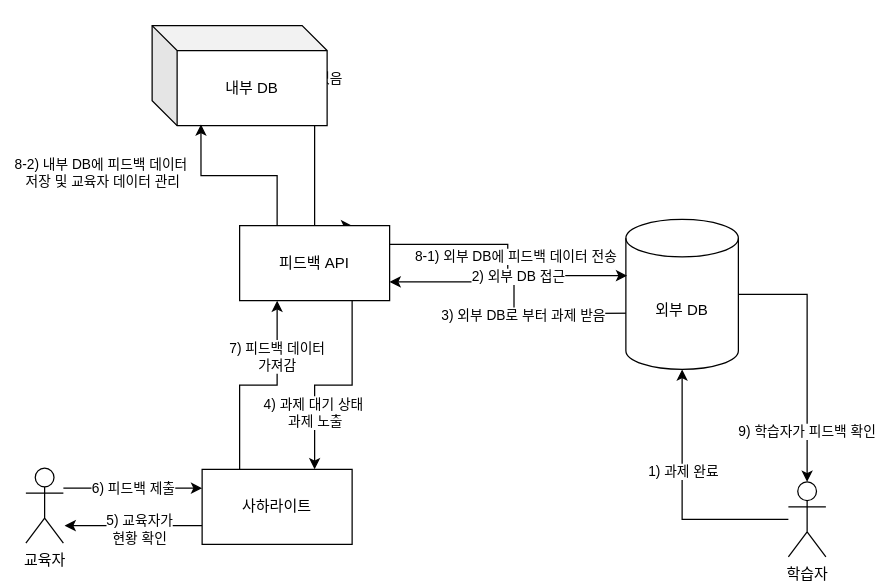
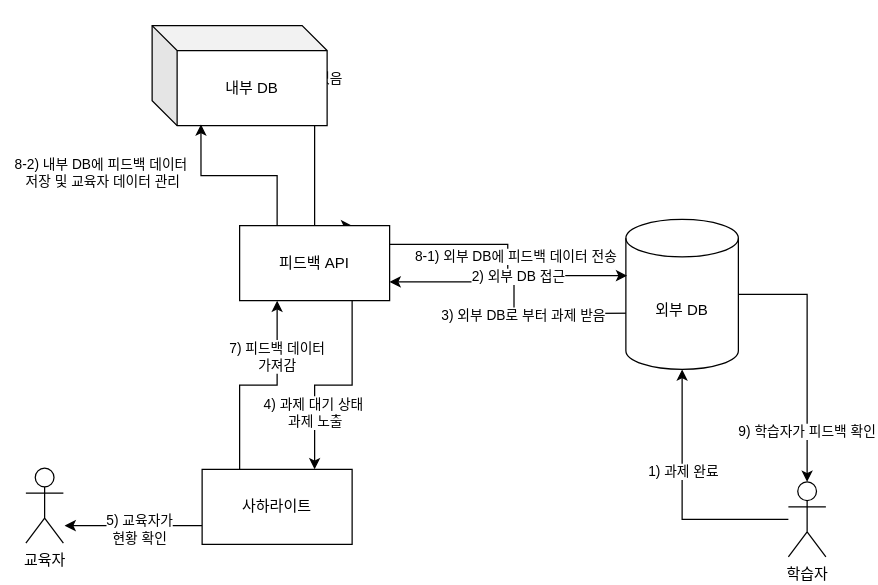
  <mxCell id="0" />
  <mxCell id="1" parent="0" />
  <mxCell id="2" value="" style="edgeStyle=orthogonalEdgeStyle;rounded=0;orthogonalLoop=1;jettySize=auto;html=1;entryX=1;entryY=0.75;entryDx=0;entryDy=0;" edge="1" parent="1" target="15"><mxGeometry relative="1" as="geometry"><mxPoint x="510" y="250" as="sourcePoint" /><mxPoint x="435" y="235" as="targetPoint" /></mxGeometry></mxCell>
  <mxCell id="3" value="3) 외부 DB로 부터 과제 받음" style="edgeLabel;html=1;align=center;verticalAlign=middle;resizable=0;points=[];" vertex="1" connectable="0" parent="2"><mxGeometry x="-0.17" y="1" relative="1" as="geometry"><mxPoint as="offset" /></mxGeometry></mxCell>
  <mxCell id="4" value="9) 학습자가 피드백 확인" style="edgeStyle=orthogonalEdgeStyle;rounded=0;orthogonalLoop=1;jettySize=auto;html=1;entryX=0.5;entryY=0;entryDx=0;entryDy=0;entryPerimeter=0;" edge="1" parent="1" source="5" target="8"><mxGeometry x="0.61" relative="1" as="geometry"><mxPoint x="655" y="235" as="targetPoint" /><mxPoint as="offset" /></mxGeometry></mxCell>
  <mxCell id="5" value="외부 DB" style="shape=cylinder3;whiteSpace=wrap;html=1;boundedLbl=1;backgroundOutline=1;size=15;" vertex="1" parent="1"><mxGeometry x="500" y="175" width="90" height="120" as="geometry" /></mxCell>
  <mxCell id="6" value="" style="edgeStyle=orthogonalEdgeStyle;rounded=0;orthogonalLoop=1;jettySize=auto;html=1;" edge="1" parent="1" source="8" target="5"><mxGeometry relative="1" as="geometry" /></mxCell>
  <mxCell id="7" value="1) 과제 완료" style="edgeLabel;html=1;align=center;verticalAlign=middle;resizable=0;points=[];" vertex="1" connectable="0" parent="6"><mxGeometry x="0.21" relative="1" as="geometry"><mxPoint as="offset" /></mxGeometry></mxCell>
  <mxCell id="8" value="학습자" style="shape=umlActor;verticalLabelPosition=bottom;verticalAlign=top;html=1;outlineConnect=0;" vertex="1" parent="1"><mxGeometry x="630" y="385" width="30" height="60" as="geometry" /></mxCell>
  <mxCell id="9" value="원할 때 데이터 볼 수 있음" style="edgeStyle=orthogonalEdgeStyle;rounded=0;orthogonalLoop=1;jettySize=auto;html=1;entryX=0.75;entryY=0;entryDx=0;entryDy=0;exitX=0.775;exitY=0.988;exitDx=0;exitDy=0;exitPerimeter=0;" edge="1" parent="1" source="10" target="15"><mxGeometry x="-1" y="68" relative="1" as="geometry"><Array as="points"><mxPoint x="251" y="95" /></Array><mxPoint x="53" y="-37" as="offset" /></mxGeometry></mxCell>
  <mxCell id="10" value="내부 DB" style="shape=cube;whiteSpace=wrap;html=1;boundedLbl=1;backgroundOutline=1;darkOpacity=0.05;darkOpacity2=0.1;" vertex="1" parent="1"><mxGeometry x="121" y="20" width="140" height="80" as="geometry" /></mxCell>
  <mxCell id="11" value="8-1) 외부 DB에 피드백 데이터 전송" style="edgeStyle=orthogonalEdgeStyle;rounded=0;orthogonalLoop=1;jettySize=auto;html=1;exitX=1;exitY=0.25;exitDx=0;exitDy=0;entryX=0.011;entryY=0.375;entryDx=0;entryDy=0;entryPerimeter=0;" edge="1" parent="1" source="15" target="5"><mxGeometry x="0.173" y="15" relative="1" as="geometry"><mxPoint x="300" y="235" as="targetPoint" /><mxPoint as="offset" /></mxGeometry></mxCell>
  <mxCell id="12" value="2) 외부 DB 접근" style="edgeLabel;html=1;align=center;verticalAlign=middle;resizable=0;points=[];" vertex="1" connectable="0" parent="11"><mxGeometry x="0.182" relative="1" as="geometry"><mxPoint as="offset" /></mxGeometry></mxCell>
  <mxCell id="13" value="8-2) 내부 DB에 피드백 데이터&lt;br&gt;&amp;nbsp;저장&amp;nbsp;및 교육자 데이터 관리" style="edgeStyle=orthogonalEdgeStyle;rounded=0;orthogonalLoop=1;jettySize=auto;html=1;entryX=0.279;entryY=0.988;entryDx=0;entryDy=0;entryPerimeter=0;exitX=0.25;exitY=0;exitDx=0;exitDy=0;" edge="1" parent="1" source="15" target="10"><mxGeometry x="0.448" y="80" relative="1" as="geometry"><mxPoint as="offset" /></mxGeometry></mxCell>
  <mxCell id="14" value="4)&amp;nbsp;과제 대기 상태&lt;br&gt;&amp;nbsp;과제 노출" style="edgeStyle=orthogonalEdgeStyle;rounded=0;orthogonalLoop=1;jettySize=auto;html=1;entryX=0.75;entryY=0;entryDx=0;entryDy=0;exitX=0.75;exitY=1;exitDx=0;exitDy=0;" edge="1" parent="1" source="15" target="19"><mxGeometry x="0.455" y="-1" relative="1" as="geometry"><mxPoint as="offset" /></mxGeometry></mxCell>
  <mxCell id="15" value="피드백 API" style="rounded=0;whiteSpace=wrap;html=1;" vertex="1" parent="1"><mxGeometry x="191" y="180" width="120" height="60" as="geometry" /></mxCell>
  <mxCell id="16" value="7) 피드백 데이터&lt;br&gt;가져감" style="edgeStyle=orthogonalEdgeStyle;rounded=0;orthogonalLoop=1;jettySize=auto;html=1;exitX=0.25;exitY=0;exitDx=0;exitDy=0;entryX=0.25;entryY=1;entryDx=0;entryDy=0;" edge="1" parent="1" source="19" target="15"><mxGeometry x="0.455" relative="1" as="geometry"><mxPoint as="offset" /></mxGeometry></mxCell>
  <mxCell id="17" value="" style="edgeStyle=orthogonalEdgeStyle;rounded=0;orthogonalLoop=1;jettySize=auto;html=1;exitX=0;exitY=0.75;exitDx=0;exitDy=0;" edge="1" parent="1" source="19"><mxGeometry relative="1" as="geometry"><mxPoint x="51" y="420" as="targetPoint" /></mxGeometry></mxCell>
  <mxCell id="18" value="5) 교육자가 &lt;br&gt;현황 확인" style="edgeLabel;html=1;align=center;verticalAlign=middle;resizable=0;points=[];" vertex="1" connectable="0" parent="17"><mxGeometry x="0.309" y="2" relative="1" as="geometry"><mxPoint x="21" as="offset" /></mxGeometry></mxCell>
  <mxCell id="19" value="사하라이트" style="rounded=0;whiteSpace=wrap;html=1;" vertex="1" parent="1"><mxGeometry x="161" y="375" width="120" height="60" as="geometry" /></mxCell>
- <mxCell id="20" value="6) 피드백 제출" style="edgeStyle=orthogonalEdgeStyle;rounded=0;orthogonalLoop=1;jettySize=auto;html=1;entryX=0;entryY=0.25;entryDx=0;entryDy=0;" edge="1" parent="1" source="21" target="19"><mxGeometry relative="1" as="geometry"><Array as="points"><mxPoint x="81" y="390" /><mxPoint x="81" y="390" /></Array></mxGeometry></mxCell>
  <mxCell id="21" value="교육자" style="shape=umlActor;verticalLabelPosition=bottom;verticalAlign=top;html=1;outlineConnect=0;" vertex="1" parent="1"><mxGeometry x="20" y="374" width="30" height="60" as="geometry" /></mxCell>
